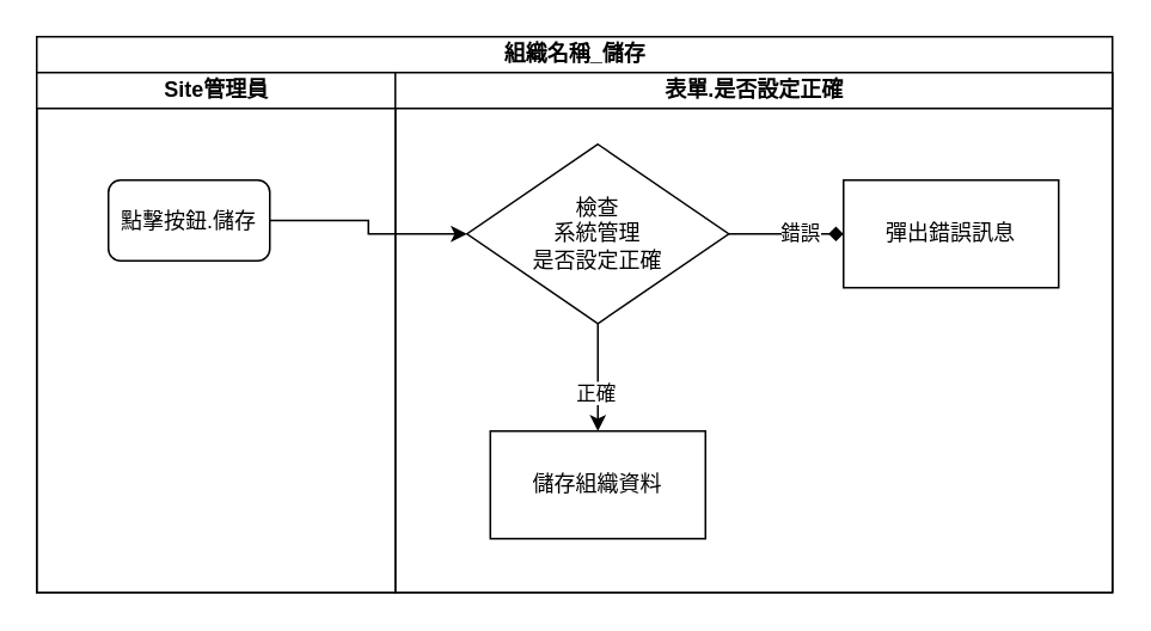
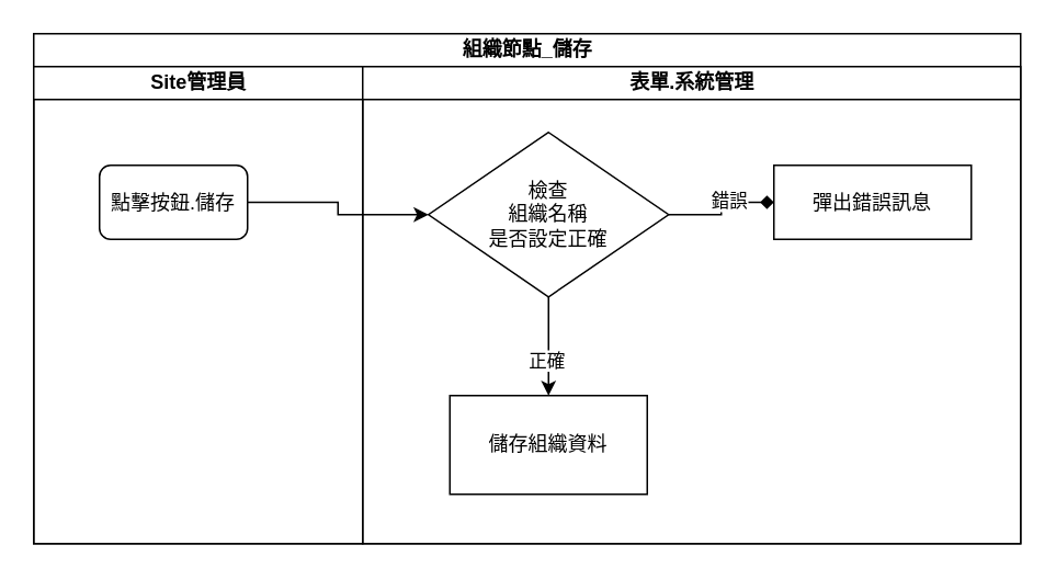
  <mxCell id="0" />
  <mxCell id="1" parent="0" />
- <mxCell id="2" value="組織名稱_儲存" style="swimlane;html=1;childLayout=stackLayout;resizeParent=1;resizeParentMax=0;startSize=20;" parent="1" vertex="1"><mxGeometry x="20" y="20" width="600" height="310" as="geometry" /></mxCell>
+ <mxCell id="2" value="組織節點_儲存" style="swimlane;html=1;childLayout=stackLayout;resizeParent=1;resizeParentMax=0;startSize=20;" parent="1" vertex="1"><mxGeometry x="20" y="20" width="600" height="310" as="geometry" /></mxCell>
  <mxCell id="3" value="Site管理員" style="swimlane;html=1;startSize=20;" parent="2" vertex="1"><mxGeometry y="20" width="200" height="290" as="geometry" /></mxCell>
  <mxCell id="4" value="點擊按鈕.儲存" style="rounded=1;whiteSpace=wrap;html=1;" parent="3" vertex="1"><mxGeometry x="40" y="60" width="90" height="45" as="geometry" /></mxCell>
  <mxCell id="5" style="edgeStyle=orthogonalEdgeStyle;rounded=0;orthogonalLoop=1;jettySize=auto;html=1;exitX=1;exitY=0.5;exitDx=0;exitDy=0;entryX=0;entryY=0.5;entryDx=0;entryDy=0;" parent="2" source="4" target="11" edge="1"><mxGeometry relative="1" as="geometry" /></mxCell>
- <mxCell id="6" value="表單.是否設定正確" style="swimlane;html=1;startSize=20;" parent="2" vertex="1"><mxGeometry x="200" y="20" width="400" height="290" as="geometry" /></mxCell>
+ <mxCell id="6" value="表單.系統管理" style="swimlane;html=1;startSize=20;" parent="2" vertex="1"><mxGeometry x="200" y="20" width="400" height="290" as="geometry" /></mxCell>
  <mxCell id="7" style="edgeStyle=orthogonalEdgeStyle;rounded=0;orthogonalLoop=1;jettySize=auto;html=1;exitX=0.5;exitY=1;exitDx=0;exitDy=0;entryX=0.5;entryY=0;entryDx=0;entryDy=0;" parent="6" source="11" target="12" edge="1"><mxGeometry relative="1" as="geometry" /></mxCell>
  <mxCell id="8" value="正確" style="edgeLabel;html=1;align=center;verticalAlign=middle;resizable=0;points=[];" parent="7" vertex="1" connectable="0"><mxGeometry x="0.25" y="-2" relative="1" as="geometry"><mxPoint as="offset" /></mxGeometry></mxCell>
  <mxCell id="9" style="edgeStyle=orthogonalEdgeStyle;rounded=0;orthogonalLoop=1;jettySize=auto;html=1;exitX=1;exitY=0.5;exitDx=0;exitDy=0;entryX=0;entryY=0.5;entryDx=0;entryDy=0;endArrow=diamond;" parent="6" source="11" target="13" edge="1"><mxGeometry relative="1" as="geometry" /></mxCell>
  <mxCell id="10" value="錯誤" style="edgeLabel;html=1;align=center;verticalAlign=middle;resizable=0;points=[];" parent="9" vertex="1" connectable="0"><mxGeometry x="0.231" y="1" relative="1" as="geometry"><mxPoint as="offset" /></mxGeometry></mxCell>
- <mxCell id="11" value="檢查&lt;br&gt;系統管理&lt;br&gt;是否設定正確" style="rhombus;whiteSpace=wrap;html=1;" parent="6" vertex="1"><mxGeometry x="40" y="40" width="146" height="100" as="geometry" /></mxCell>
+ <mxCell id="11" value="檢查&lt;br&gt;組織名稱&lt;br&gt;是否設定正確" style="rhombus;whiteSpace=wrap;html=1;" parent="6" vertex="1"><mxGeometry x="40" y="40" width="146" height="100" as="geometry" /></mxCell>
  <mxCell id="12" value="儲存組織資料" style="rounded=0;whiteSpace=wrap;html=1;" parent="6" vertex="1"><mxGeometry x="53" y="200" width="120" height="60" as="geometry" /></mxCell>
- <mxCell id="13" value="彈出錯誤訊息" style="rounded=0;whiteSpace=wrap;html=1;" parent="6" vertex="1"><mxGeometry x="250" y="60" width="120" height="60" as="geometry" /></mxCell>
+ <mxCell id="13" value="彈出錯誤訊息" style="rounded=0;whiteSpace=wrap;html=1;" parent="6" vertex="1"><mxGeometry x="250" y="60" width="120" height="45" as="geometry" /></mxCell>
